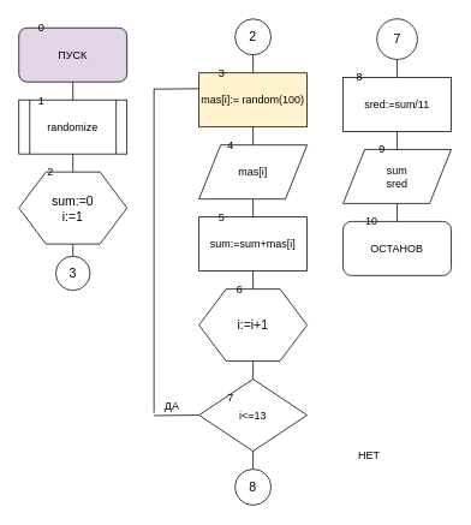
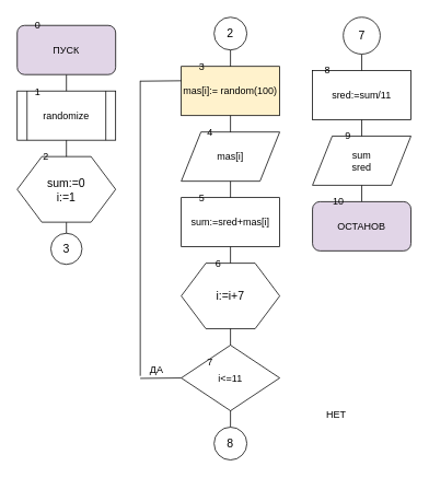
  <mxCell id="0" />
  <mxCell id="1" parent="0" />
  <mxCell id="2" value="" style="endArrow=none;html=1;entryX=0.5;entryY=0;entryDx=0;entryDy=0;" edge="1" parent="1" target="16"><mxGeometry width="50" height="50" relative="1" as="geometry"><mxPoint x="280" y="58" as="sourcePoint" /><mxPoint x="20" y="578" as="targetPoint" /></mxGeometry></mxCell>
  <mxCell id="3" value="" style="endArrow=none;html=1;exitX=0.5;exitY=0;exitDx=0;exitDy=0;" edge="1" parent="1" source="6" target="17"><mxGeometry width="50" height="50" relative="1" as="geometry"><mxPoint x="180" y="814" as="sourcePoint" /><mxPoint x="440" y="59" as="targetPoint" /></mxGeometry></mxCell>
  <mxCell id="4" value="" style="endArrow=none;html=1;exitX=0.5;exitY=1;exitDx=0;exitDy=0;" edge="1" parent="1" source="5"><mxGeometry width="50" height="50" relative="1" as="geometry"><mxPoint x="20" y="780.5" as="sourcePoint" /><mxPoint x="80" y="290.5" as="targetPoint" /></mxGeometry></mxCell>
  <mxCell id="5" value="ПУСК" style="rounded=1;whiteSpace=wrap;html=1;fillColor=#e1d5e7;" vertex="1" parent="1"><mxGeometry x="20" y="30.5" width="120" height="60" as="geometry" /></mxCell>
- <mxCell id="6" value="ОСТАНОВ" style="rounded=1;whiteSpace=wrap;html=1;" vertex="1" parent="1"><mxGeometry x="380" y="245.5" width="120" height="60" as="geometry" /></mxCell>
+ <mxCell id="6" value="ОСТАНОВ" style="rounded=1;whiteSpace=wrap;html=1;fillColor=#e1d5e7;" vertex="1" parent="1"><mxGeometry x="380" y="245.5" width="120" height="60" as="geometry" /></mxCell>
  <mxCell id="7" value="randomize" style="shape=process;whiteSpace=wrap;html=1;backgroundOutline=1;" vertex="1" parent="1"><mxGeometry x="20" y="110.5" width="120" height="60" as="geometry" /></mxCell>
  <mxCell id="8" value="&lt;font style=&quot;font-size: 14px&quot;&gt;sum:=0&lt;br&gt;i:=1&lt;/font&gt;" style="shape=hexagon;perimeter=hexagonPerimeter2;whiteSpace=wrap;html=1;" vertex="1" parent="1"><mxGeometry x="20" y="190.5" width="120" height="80" as="geometry" /></mxCell>
  <mxCell id="9" value="mas[i]:= random(100)" style="rounded=0;whiteSpace=wrap;html=1;fillColor=#fff2cc;" vertex="1" parent="1"><mxGeometry x="220" y="80.5" width="120" height="60" as="geometry" /></mxCell>
  <mxCell id="10" value="mas[i]" style="shape=parallelogram;perimeter=parallelogramPerimeter;whiteSpace=wrap;html=1;" vertex="1" parent="1"><mxGeometry x="220" y="160.5" width="120" height="60" as="geometry" /></mxCell>
- <mxCell id="11" value="sum:=sum+mas[i]" style="rounded=0;whiteSpace=wrap;html=1;" vertex="1" parent="1"><mxGeometry x="220" y="240.5" width="120" height="60" as="geometry" /></mxCell>
- <mxCell id="12" value="&lt;font style=&quot;font-size: 14px&quot;&gt;i:=i+1&lt;/font&gt;" style="shape=hexagon;perimeter=hexagonPerimeter2;whiteSpace=wrap;html=1;" vertex="1" parent="1"><mxGeometry x="220" y="320.5" width="120" height="80" as="geometry" /></mxCell>
- <mxCell id="13" value="i&amp;lt;=13" style="rhombus;whiteSpace=wrap;html=1;" vertex="1" parent="1"><mxGeometry x="220" y="420.5" width="120" height="80" as="geometry" /></mxCell>
+ <mxCell id="11" value="sum:=sred+mas[i]" style="rounded=0;whiteSpace=wrap;html=1;" vertex="1" parent="1"><mxGeometry x="220" y="240.5" width="120" height="60" as="geometry" /></mxCell>
+ <mxCell id="12" value="&lt;font style=&quot;font-size: 14px&quot;&gt;i:=i+7&lt;/font&gt;" style="shape=hexagon;perimeter=hexagonPerimeter2;whiteSpace=wrap;html=1;" vertex="1" parent="1"><mxGeometry x="220" y="320.5" width="120" height="80" as="geometry" /></mxCell>
+ <mxCell id="13" value="i&amp;lt;=11" style="rhombus;whiteSpace=wrap;html=1;" vertex="1" parent="1"><mxGeometry x="220" y="420.5" width="120" height="80" as="geometry" /></mxCell>
  <mxCell id="14" value="sred:=sum/11" style="rounded=0;whiteSpace=wrap;html=1;" vertex="1" parent="1"><mxGeometry x="380" y="85.5" width="120" height="60" as="geometry" /></mxCell>
  <mxCell id="15" value="sum&lt;br&gt;sred" style="shape=parallelogram;perimeter=parallelogramPerimeter;whiteSpace=wrap;html=1;" vertex="1" parent="1"><mxGeometry x="380" y="165.5" width="120" height="60" as="geometry" /></mxCell>
  <mxCell id="16" value="&lt;font style=&quot;font-size: 14px&quot;&gt;8&lt;/font&gt;" style="ellipse;whiteSpace=wrap;html=1;aspect=fixed;" vertex="1" parent="1"><mxGeometry x="260" y="520.5" width="40" height="40" as="geometry" /></mxCell>
  <mxCell id="17" value="&lt;font style=&quot;font-size: 14px&quot;&gt;7&lt;/font&gt;" style="ellipse;whiteSpace=wrap;html=1;aspect=fixed;" vertex="1" parent="1"><mxGeometry x="417.5" y="20.5" width="45" height="45" as="geometry" /></mxCell>
  <mxCell id="18" value="0" style="text;html=1;resizable=0;points=[];autosize=1;align=left;verticalAlign=top;spacingTop=-4;" vertex="1" parent="1"><mxGeometry x="40" y="20.5" width="20" height="20" as="geometry" /></mxCell>
  <mxCell id="19" value="1" style="text;html=1;resizable=0;points=[];autosize=1;align=left;verticalAlign=top;spacingTop=-4;" vertex="1" parent="1"><mxGeometry x="40" y="102" width="20" height="20" as="geometry" /></mxCell>
  <mxCell id="20" value="2" style="text;html=1;resizable=0;points=[];autosize=1;align=left;verticalAlign=top;spacingTop=-4;" vertex="1" parent="1"><mxGeometry x="50" y="180.5" width="20" height="20" as="geometry" /></mxCell>
  <mxCell id="21" value="3" style="text;html=1;resizable=0;points=[];autosize=1;align=left;verticalAlign=top;spacingTop=-4;" vertex="1" parent="1"><mxGeometry x="240" y="70.5" width="20" height="20" as="geometry" /></mxCell>
  <mxCell id="22" value="4" style="text;html=1;resizable=0;points=[];autosize=1;align=left;verticalAlign=top;spacingTop=-4;" vertex="1" parent="1"><mxGeometry x="250" y="150.5" width="20" height="20" as="geometry" /></mxCell>
  <mxCell id="23" value="5" style="text;html=1;resizable=0;points=[];autosize=1;align=left;verticalAlign=top;spacingTop=-4;" vertex="1" parent="1"><mxGeometry x="240" y="230.5" width="20" height="20" as="geometry" /></mxCell>
  <mxCell id="24" value="6" style="text;html=1;resizable=0;points=[];autosize=1;align=left;verticalAlign=top;spacingTop=-4;" vertex="1" parent="1"><mxGeometry x="260" y="310.5" width="20" height="20" as="geometry" /></mxCell>
  <mxCell id="25" value="7" style="text;html=1;resizable=0;points=[];autosize=1;align=left;verticalAlign=top;spacingTop=-4;" vertex="1" parent="1"><mxGeometry x="250" y="430.5" width="20" height="20" as="geometry" /></mxCell>
  <mxCell id="26" value="8" style="text;html=1;resizable=0;points=[];autosize=1;align=left;verticalAlign=top;spacingTop=-4;" vertex="1" parent="1"><mxGeometry x="392.5" y="75.5" width="20" height="20" as="geometry" /></mxCell>
  <mxCell id="27" value="9" style="text;html=1;resizable=0;points=[];autosize=1;align=left;verticalAlign=top;spacingTop=-4;" vertex="1" parent="1"><mxGeometry x="417.5" y="155.5" width="20" height="20" as="geometry" /></mxCell>
  <mxCell id="28" value="10" style="text;html=1;resizable=0;points=[];autosize=1;align=left;verticalAlign=top;spacingTop=-4;" vertex="1" parent="1"><mxGeometry x="402.5" y="235.5" width="30" height="20" as="geometry" /></mxCell>
  <mxCell id="29" value="&lt;font style=&quot;font-size: 14px&quot;&gt;3&lt;/font&gt;" style="ellipse;whiteSpace=wrap;html=1;aspect=fixed;" vertex="1" parent="1"><mxGeometry x="61" y="284" width="38" height="38" as="geometry" /></mxCell>
  <mxCell id="30" value="&lt;font style=&quot;font-size: 14px&quot;&gt;2&lt;/font&gt;" style="ellipse;whiteSpace=wrap;html=1;aspect=fixed;" vertex="1" parent="1"><mxGeometry x="260" y="20.5" width="40" height="40" as="geometry" /></mxCell>
  <mxCell id="31" value="НЕТ" style="text;html=1;resizable=0;points=[];autosize=1;align=left;verticalAlign=top;spacingTop=-4;" vertex="1" parent="1"><mxGeometry x="395" y="495.5" width="40" height="20" as="geometry" /></mxCell>
  <mxCell id="32" value="" style="endArrow=none;html=1;entryX=0;entryY=0.5;entryDx=0;entryDy=0;" edge="1" parent="1" target="13"><mxGeometry width="50" height="50" relative="1" as="geometry"><mxPoint x="170" y="461" as="sourcePoint" /><mxPoint x="20" y="578" as="targetPoint" /></mxGeometry></mxCell>
  <mxCell id="33" value="" style="endArrow=none;html=1;entryX=0;entryY=0.5;entryDx=0;entryDy=0;" edge="1" parent="1"><mxGeometry width="50" height="50" relative="1" as="geometry"><mxPoint x="170" y="98.5" as="sourcePoint" /><mxPoint x="220" y="98" as="targetPoint" /></mxGeometry></mxCell>
  <mxCell id="34" value="" style="endArrow=none;html=1;" edge="1" parent="1"><mxGeometry width="50" height="50" relative="1" as="geometry"><mxPoint x="170" y="98" as="sourcePoint" /><mxPoint x="170" y="458" as="targetPoint" /></mxGeometry></mxCell>
  <mxCell id="35" value="ДА" style="text;html=1;resizable=0;points=[];autosize=1;align=left;verticalAlign=top;spacingTop=-4;" vertex="1" parent="1"><mxGeometry x="180" y="440.5" width="30" height="20" as="geometry" /></mxCell>
